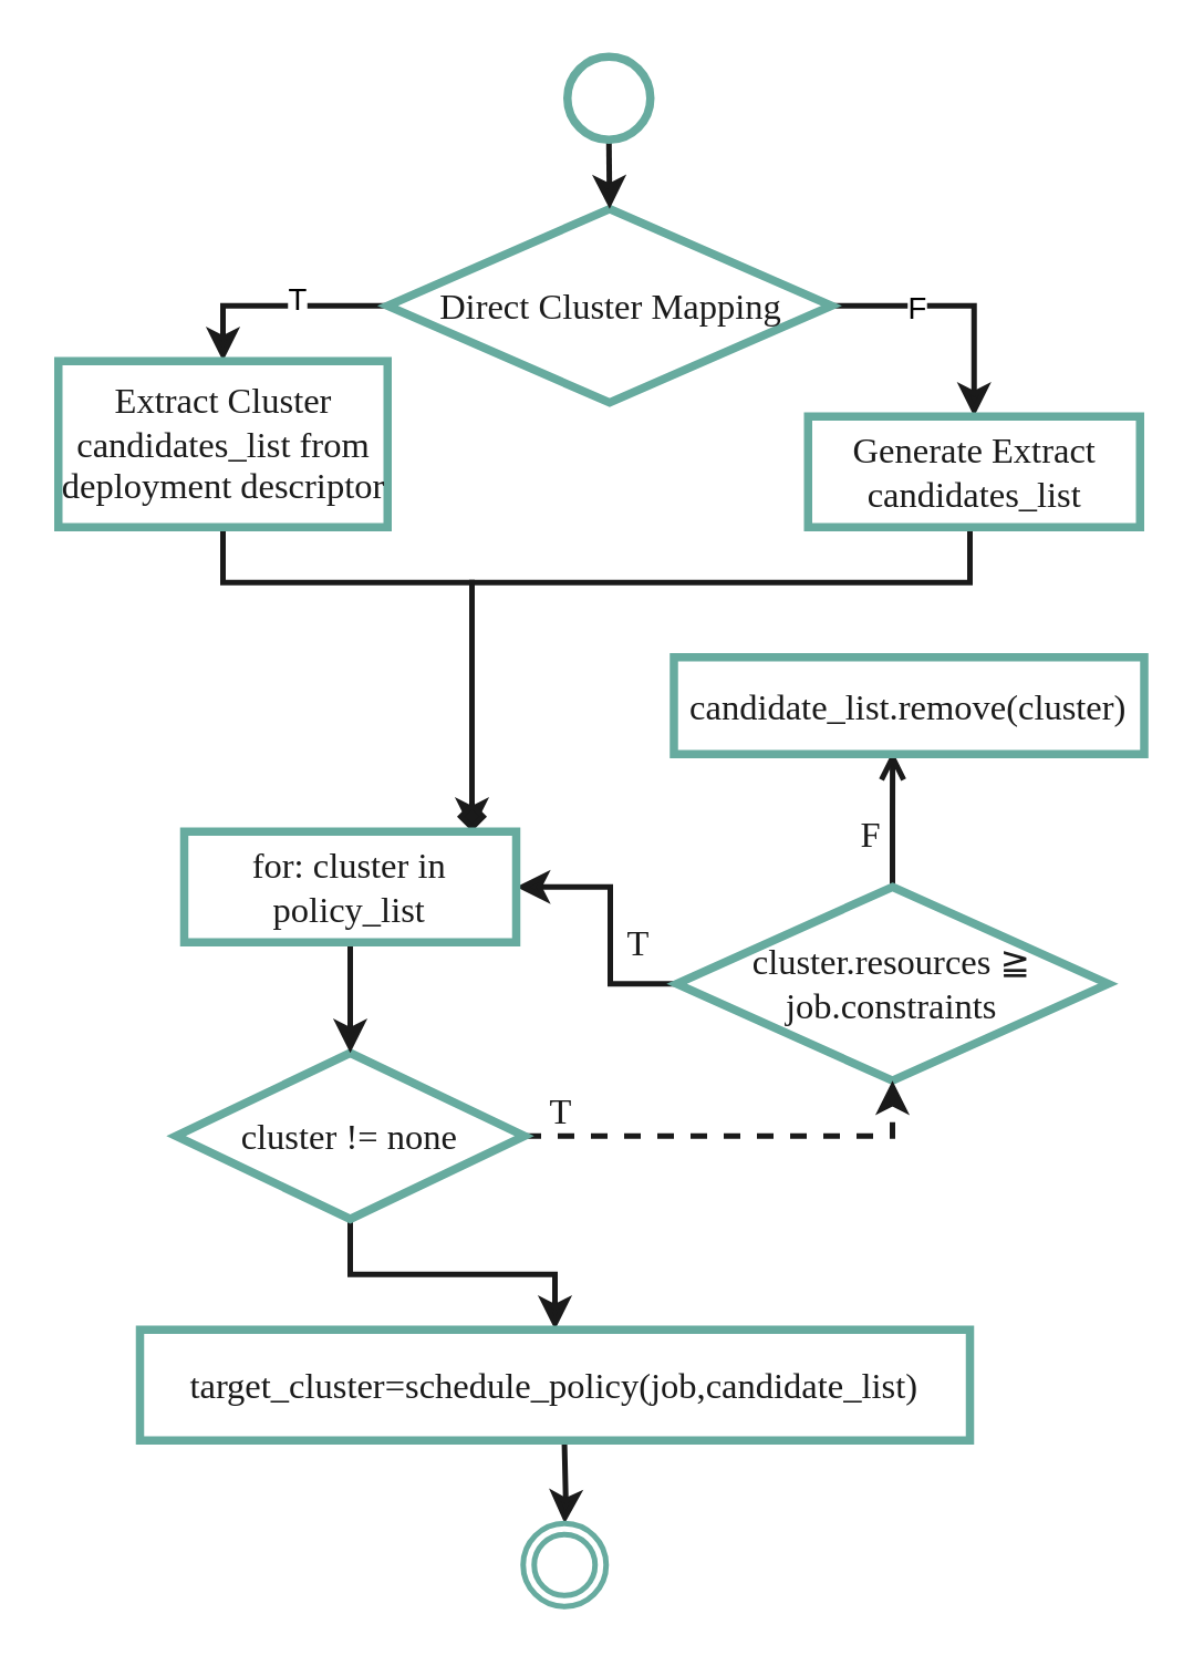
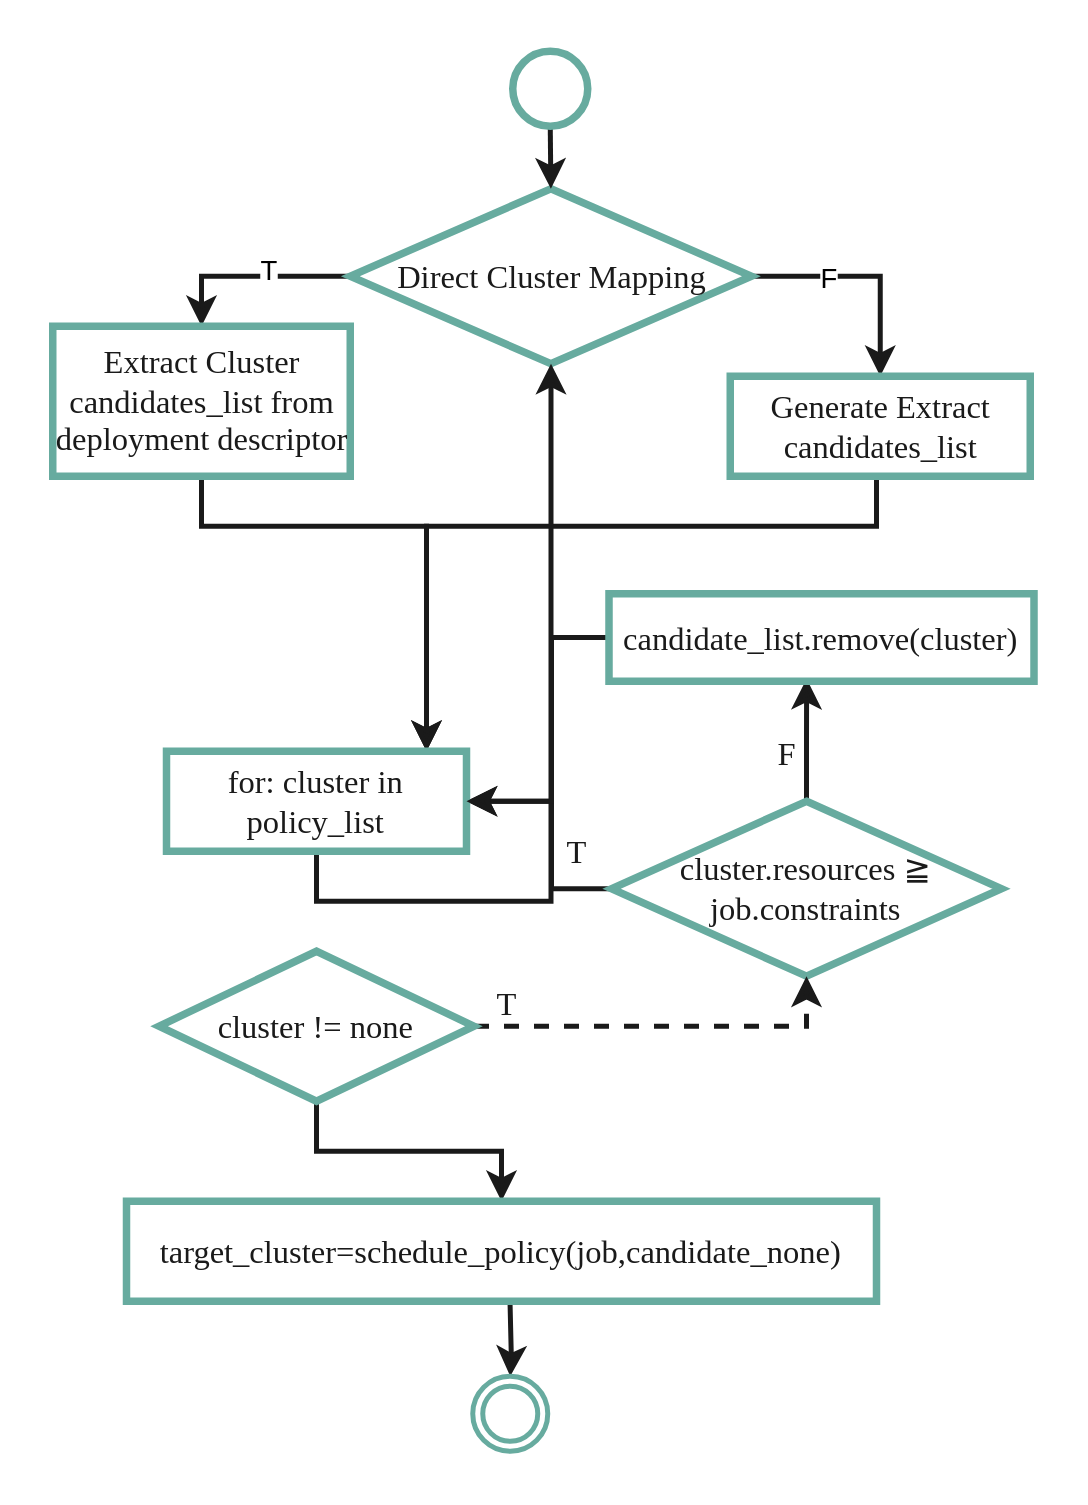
  <mxCell id="0" />
  <mxCell id="1" parent="0" />
  <mxCell id="2" style="edgeStyle=orthogonalEdgeStyle;rounded=0;orthogonalLoop=1;jettySize=auto;html=1;exitX=1;exitY=0.5;exitDx=0;exitDy=0;fontSize=13;startArrow=none;startFill=0;fontColor=#1A1A1A;labelBackgroundColor=none;strokeColor=#1A1A1A;fontFamily=CMU Sans Serif;strokeWidth=2;" parent="1" source="6" target="10" edge="1"><mxGeometry relative="1" as="geometry" /></mxCell>
  <mxCell id="3" value="F" style="edgeLabel;html=1;align=center;verticalAlign=middle;resizable=0;points=[];" parent="2" vertex="1" connectable="0"><mxGeometry x="-0.346" relative="1" as="geometry"><mxPoint as="offset" /></mxGeometry></mxCell>
  <mxCell id="4" style="edgeStyle=orthogonalEdgeStyle;rounded=0;orthogonalLoop=1;jettySize=auto;html=1;exitX=0;exitY=0.5;exitDx=0;exitDy=0;entryX=0.5;entryY=0;entryDx=0;entryDy=0;fontSize=13;startArrow=none;startFill=0;fontColor=#1A1A1A;labelBackgroundColor=none;strokeColor=#1A1A1A;fontFamily=CMU Sans Serif;strokeWidth=2;" parent="1" source="6" target="8" edge="1"><mxGeometry relative="1" as="geometry" /></mxCell>
  <mxCell id="5" value="T" style="edgeLabel;html=1;align=center;verticalAlign=middle;resizable=0;points=[];" parent="4" vertex="1" connectable="0"><mxGeometry x="-0.18" y="-3" relative="1" as="geometry"><mxPoint as="offset" /></mxGeometry></mxCell>
  <mxCell id="6" value="Direct Cluster Mapping" style="rhombus;whiteSpace=wrap;html=1;fontSize=13;strokeColor=#67AB9F;fontColor=#1A1A1A;labelBackgroundColor=none;fillColor=none;fontFamily=CMU Sans Serif;strokeWidth=3;" parent="1" vertex="1"><mxGeometry x="139.5" y="75" width="160.5" height="70" as="geometry" /></mxCell>
  <mxCell id="7" style="edgeStyle=orthogonalEdgeStyle;rounded=0;orthogonalLoop=1;jettySize=auto;html=1;exitX=0.5;exitY=1;exitDx=0;exitDy=0;fontSize=13;startArrow=none;startFill=0;fontColor=#1A1A1A;labelBackgroundColor=none;strokeColor=#1A1A1A;fontFamily=CMU Sans Serif;strokeWidth=2;" parent="1" source="8" target="20" edge="1"><mxGeometry relative="1" as="geometry"><Array as="points"><mxPoint x="80" y="210" /><mxPoint x="170" y="210" /></Array></mxGeometry></mxCell>
  <mxCell id="8" value="Extract Cluster candidates_list from deployment descriptor" style="rounded=0;whiteSpace=wrap;html=1;fontSize=13;strokeColor=#67AB9F;fontColor=#1A1A1A;labelBackgroundColor=none;fillColor=none;fontFamily=CMU Sans Serif;strokeWidth=3;" parent="1" vertex="1"><mxGeometry x="20.5" y="130" width="119" height="60" as="geometry" /></mxCell>
- <mxCell id="9" style="edgeStyle=orthogonalEdgeStyle;rounded=0;orthogonalLoop=1;jettySize=auto;html=1;exitX=0.5;exitY=1;exitDx=0;exitDy=0;fontSize=13;startArrow=none;startFill=0;fontColor=#1A1A1A;labelBackgroundColor=none;strokeColor=#1A1A1A;fontFamily=CMU Sans Serif;strokeWidth=2;endArrow=diamond;" parent="1" source="10" target="20" edge="1"><mxGeometry relative="1" as="geometry"><Array as="points"><mxPoint x="350" y="190" /><mxPoint x="350" y="210" /><mxPoint x="170" y="210" /></Array></mxGeometry></mxCell>
+ <mxCell id="9" style="edgeStyle=orthogonalEdgeStyle;rounded=0;orthogonalLoop=1;jettySize=auto;html=1;exitX=0.5;exitY=1;exitDx=0;exitDy=0;fontSize=13;startArrow=none;startFill=0;fontColor=#1A1A1A;labelBackgroundColor=none;strokeColor=#1A1A1A;fontFamily=CMU Sans Serif;strokeWidth=2;" parent="1" source="10" target="20" edge="1"><mxGeometry relative="1" as="geometry"><Array as="points"><mxPoint x="350" y="190" /><mxPoint x="350" y="210" /><mxPoint x="170" y="210" /></Array></mxGeometry></mxCell>
  <mxCell id="10" value="Generate Extract candidates_list" style="rounded=0;whiteSpace=wrap;html=1;fontSize=13;strokeColor=#67AB9F;fontColor=#1A1A1A;labelBackgroundColor=none;fillColor=none;fontFamily=CMU Sans Serif;strokeWidth=3;" parent="1" vertex="1"><mxGeometry x="291.5" y="150" width="120" height="40" as="geometry" /></mxCell>
- <mxCell id="11" style="edgeStyle=orthogonalEdgeStyle;rounded=0;orthogonalLoop=1;jettySize=auto;html=1;exitX=0.5;exitY=0;exitDx=0;exitDy=0;entryX=0.465;entryY=0.971;entryDx=0;entryDy=0;entryPerimeter=0;fontSize=13;startArrow=none;startFill=0;fontColor=#1A1A1A;labelBackgroundColor=none;strokeColor=#1A1A1A;fontFamily=CMU Sans Serif;strokeWidth=2;endArrow=open;" parent="1" source="14" target="22" edge="1"><mxGeometry relative="1" as="geometry" /></mxCell>
+ <mxCell id="11" style="edgeStyle=orthogonalEdgeStyle;rounded=0;orthogonalLoop=1;jettySize=auto;html=1;exitX=0.5;exitY=0;exitDx=0;exitDy=0;entryX=0.465;entryY=0.971;entryDx=0;entryDy=0;entryPerimeter=0;fontSize=13;startArrow=none;startFill=0;fontColor=#1A1A1A;labelBackgroundColor=none;strokeColor=#1A1A1A;fontFamily=CMU Sans Serif;strokeWidth=2;" parent="1" source="14" target="22" edge="1"><mxGeometry relative="1" as="geometry" /></mxCell>
  <mxCell id="12" value="F" style="edgeLabel;html=1;align=center;verticalAlign=middle;resizable=0;points=[];fontSize=13;fontColor=#1A1A1A;labelBackgroundColor=none;fontFamily=CMU Sans Serif;" parent="11" vertex="1" connectable="0"><mxGeometry x="-0.11" y="1" relative="1" as="geometry"><mxPoint x="-8" y="2" as="offset" /></mxGeometry></mxCell>
  <mxCell id="13" value="T" style="edgeStyle=orthogonalEdgeStyle;rounded=0;orthogonalLoop=1;jettySize=auto;html=1;exitX=0;exitY=0.5;exitDx=0;exitDy=0;entryX=1;entryY=0.5;entryDx=0;entryDy=0;fontSize=13;startArrow=none;startFill=0;fontColor=#1A1A1A;labelBackgroundColor=none;strokeColor=#1A1A1A;fontFamily=CMU Sans Serif;strokeWidth=2;" parent="1" source="14" target="20" edge="1"><mxGeometry x="-0.161" y="-10" relative="1" as="geometry"><Array as="points"><mxPoint x="220" y="355" /><mxPoint x="220" y="320" /></Array><mxPoint as="offset" /></mxGeometry></mxCell>
  <mxCell id="14" value="&lt;span style=&quot;font-size: 13px;&quot;&gt;cluster.resources ≧ job.constraints&lt;/span&gt;" style="rhombus;whiteSpace=wrap;html=1;rounded=0;fontSize=13;strokeColor=#67AB9F;fontColor=#1A1A1A;labelBackgroundColor=none;fillColor=none;fontFamily=CMU Sans Serif;strokeWidth=3;" parent="1" vertex="1"><mxGeometry x="244" y="320" width="156" height="70" as="geometry" /></mxCell>
  <mxCell id="15" style="edgeStyle=orthogonalEdgeStyle;rounded=0;orthogonalLoop=1;jettySize=auto;html=1;exitX=1;exitY=0.5;exitDx=0;exitDy=0;entryX=0.5;entryY=1;entryDx=0;entryDy=0;fontSize=13;startArrow=none;startFill=0;fontColor=#1A1A1A;labelBackgroundColor=none;strokeColor=#1A1A1A;fontFamily=CMU Sans Serif;strokeWidth=2;dashed=1;" parent="1" source="18" target="14" edge="1"><mxGeometry relative="1" as="geometry" /></mxCell>
  <mxCell id="16" value="T" style="edgeLabel;html=1;align=center;verticalAlign=middle;resizable=0;points=[];fontSize=13;fontColor=#1A1A1A;labelBackgroundColor=none;fontFamily=CMU Sans Serif;" parent="15" vertex="1" connectable="0"><mxGeometry x="-0.727" relative="1" as="geometry"><mxPoint x="-9" y="-10" as="offset" /></mxGeometry></mxCell>
  <mxCell id="17" style="edgeStyle=orthogonalEdgeStyle;rounded=0;orthogonalLoop=1;jettySize=auto;html=1;exitX=0.5;exitY=1;exitDx=0;exitDy=0;fontSize=13;startArrow=none;startFill=0;fontColor=#1A1A1A;labelBackgroundColor=none;strokeColor=#1A1A1A;fontFamily=CMU Sans Serif;strokeWidth=2;" parent="1" source="18" target="24" edge="1"><mxGeometry relative="1" as="geometry" /></mxCell>
  <mxCell id="18" value="cluster != none" style="rhombus;whiteSpace=wrap;html=1;rounded=0;fontSize=13;strokeColor=#67AB9F;fontColor=#1A1A1A;labelBackgroundColor=none;fillColor=none;fontFamily=CMU Sans Serif;strokeWidth=3;" parent="1" vertex="1"><mxGeometry x="63" y="380" width="126" height="60" as="geometry" /></mxCell>
- <mxCell id="19" style="edgeStyle=orthogonalEdgeStyle;rounded=0;orthogonalLoop=1;jettySize=auto;html=1;exitX=0.5;exitY=1;exitDx=0;exitDy=0;entryX=0.5;entryY=0;entryDx=0;entryDy=0;fontSize=13;startArrow=none;startFill=0;fontColor=#1A1A1A;labelBackgroundColor=none;strokeColor=#1A1A1A;fontFamily=CMU Sans Serif;strokeWidth=2;" parent="1" source="20" target="18" edge="1"><mxGeometry relative="1" as="geometry" /></mxCell>
+ <mxCell id="19" style="edgeStyle=orthogonalEdgeStyle;rounded=0;orthogonalLoop=1;jettySize=auto;html=1;exitX=0.5;exitY=1;exitDx=0;exitDy=0;fontSize=13;startArrow=none;startFill=0;fontColor=#1A1A1A;labelBackgroundColor=none;strokeColor=#1A1A1A;fontFamily=CMU Sans Serif;strokeWidth=2;" parent="1" source="20" target="6" edge="1"><mxGeometry relative="1" as="geometry" /></mxCell>
  <mxCell id="20" value="for: cluster in policy_list" style="rounded=0;whiteSpace=wrap;html=1;fontSize=13;strokeColor=#67AB9F;fontColor=#1A1A1A;labelBackgroundColor=none;fillColor=none;fontFamily=CMU Sans Serif;strokeWidth=3;" parent="1" vertex="1"><mxGeometry x="66" y="300" width="120" height="40" as="geometry" /></mxCell>
+ <mxCell id="21" style="edgeStyle=orthogonalEdgeStyle;rounded=0;orthogonalLoop=1;jettySize=auto;html=1;exitX=0;exitY=0.5;exitDx=0;exitDy=0;entryX=1;entryY=0.5;entryDx=0;entryDy=0;fontSize=13;startArrow=none;startFill=0;fontColor=#1A1A1A;labelBackgroundColor=none;strokeColor=#1A1A1A;fontFamily=CMU Sans Serif;strokeWidth=2;" parent="1" source="22" target="20" edge="1"><mxGeometry relative="1" as="geometry"><Array as="points"><mxPoint x="220" y="255" /><mxPoint x="220" y="320" /></Array></mxGeometry></mxCell>
  <mxCell id="22" value="&lt;span style=&quot;font-size: 13px;&quot;&gt;candidate_list.remove(cluster)&lt;/span&gt;" style="rounded=0;whiteSpace=wrap;html=1;labelBackgroundColor=none;fontSize=13;strokeColor=#67AB9F;fontColor=#1A1A1A;fillColor=none;fontFamily=CMU Sans Serif;strokeWidth=3;" parent="1" vertex="1"><mxGeometry x="243" y="237" width="170" height="35" as="geometry" /></mxCell>
  <mxCell id="23" style="edgeStyle=orthogonalEdgeStyle;rounded=0;orthogonalLoop=1;jettySize=auto;html=1;exitX=0.538;exitY=1;exitDx=0;exitDy=0;fontSize=13;startArrow=none;startFill=0;exitPerimeter=0;fontColor=#999999;labelBackgroundColor=none;strokeColor=#1A1A1A;fontFamily=CMU Sans Serif;strokeWidth=2;" parent="1" target="27" edge="1"><mxGeometry relative="1" as="geometry"><mxPoint x="203.4" y="520" as="sourcePoint" /></mxGeometry></mxCell>
- <mxCell id="24" value="target_cluster=schedule_policy(job,candidate_list)" style="rounded=0;whiteSpace=wrap;html=1;labelBackgroundColor=none;fontSize=13;strokeColor=#67AB9F;fontColor=#1A1A1A;fillColor=none;fontFamily=CMU Sans Serif;strokeWidth=3;" parent="1" vertex="1"><mxGeometry x="50" y="480" width="300" height="40" as="geometry" /></mxCell>
+ <mxCell id="24" value="target_cluster=schedule_policy(job,candidate_none)" style="rounded=0;whiteSpace=wrap;html=1;labelBackgroundColor=none;fontSize=13;strokeColor=#67AB9F;fontColor=#1A1A1A;fillColor=none;fontFamily=CMU Sans Serif;strokeWidth=3;" parent="1" vertex="1"><mxGeometry x="50" y="480" width="300" height="40" as="geometry" /></mxCell>
  <mxCell id="25" style="edgeStyle=orthogonalEdgeStyle;rounded=0;orthogonalLoop=1;jettySize=auto;html=1;exitX=0.5;exitY=1;exitDx=0;exitDy=0;exitPerimeter=0;entryX=0.5;entryY=0;entryDx=0;entryDy=0;fontSize=13;startArrow=none;startFill=0;fontColor=#1A1A1A;labelBackgroundColor=none;strokeColor=#1A1A1A;fontFamily=CMU Sans Serif;strokeWidth=2;" parent="1" source="26" target="6" edge="1"><mxGeometry relative="1" as="geometry" /></mxCell>
  <mxCell id="26" value="" style="strokeWidth=3;html=1;shape=mxgraph.flowchart.start_2;whiteSpace=wrap;rounded=0;labelBackgroundColor=none;fontSize=13;fontColor=#999999;fillColor=none;strokeColor=#67AB9F;fontFamily=CMU Sans Serif;" parent="1" vertex="1"><mxGeometry x="204.5" y="20" width="30" height="30" as="geometry" /></mxCell>
  <mxCell id="27" value="" style="ellipse;html=1;shape=endState;fillColor=none;strokeColor=#67AB9F;rounded=0;labelBackgroundColor=none;fontSize=13;fontColor=#999999;fontFamily=CMU Sans Serif;strokeWidth=2;" parent="1" vertex="1"><mxGeometry x="188.5" y="550" width="30" height="30" as="geometry" /></mxCell>
